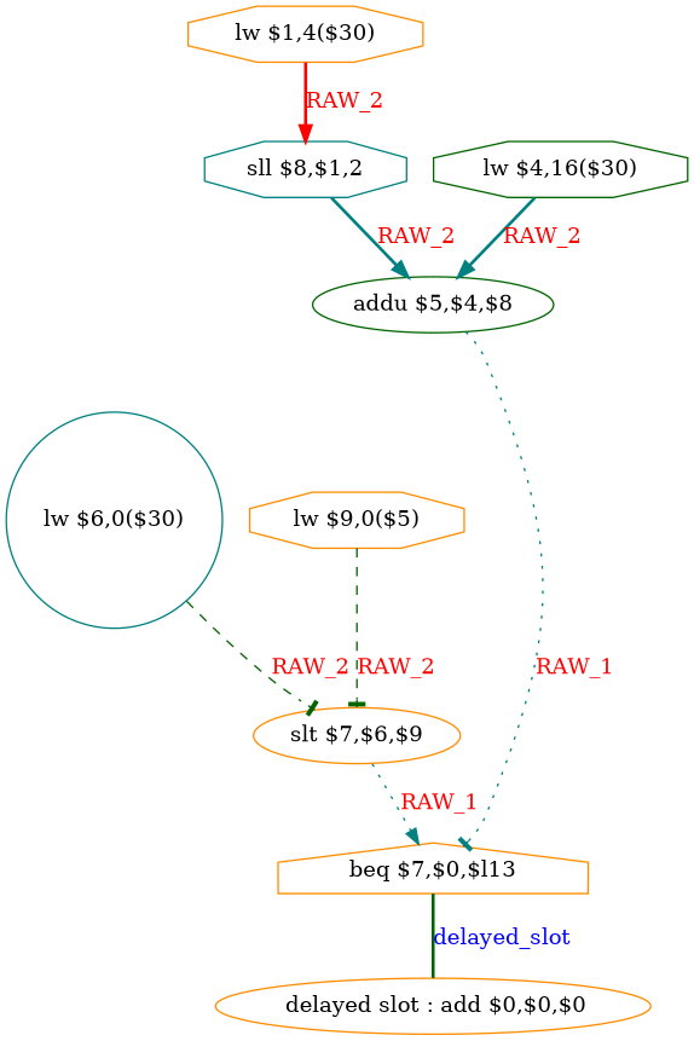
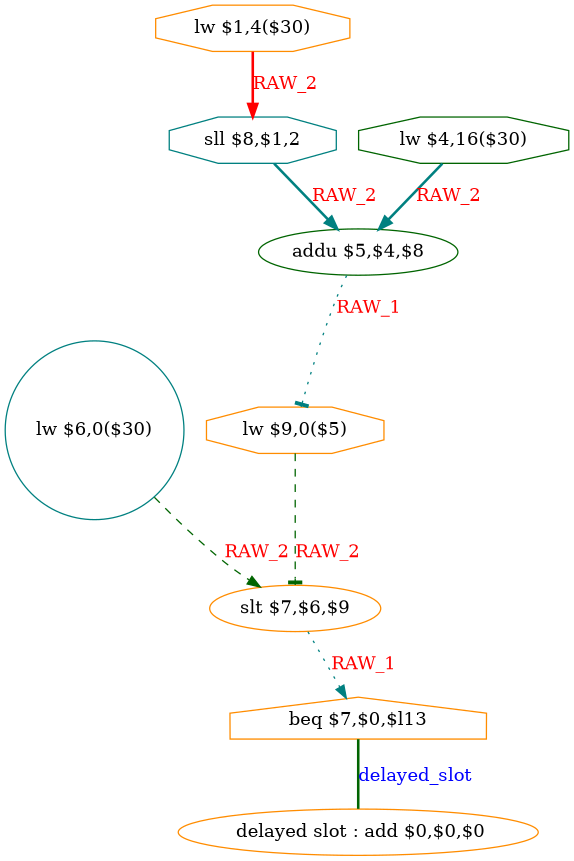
  digraph {
    node [color=darkorange shape=octagon]
    edge [color=teal fontcolor=red style=bold arrowhead=normal]
    n1 [label=" delayed slot : add $0,$0,$0" shape=ellipse]
    n2 [label="beq $7,$0,$l13" shape=house]
    n3 [label="lw $1,4($30)"]
    n4 [color=teal label="sll $8,$1,2"]
    n5 [color=darkgreen label="addu $5,$4,$8" shape=ellipse]
    n6 [label="lw $9,0($5)"]
    n7 [label="slt $7,$6,$9" shape=ellipse]
    n8 [color=darkgreen label="lw $4,16($30)"]
    n9 [color=teal label="lw $6,0($30)" shape=circle]
    n2 -> n1 [color=darkgreen dir=none fontcolor=blue label=delayed_slot arrowhead=""]
    n3 -> n4 [color=red label=RAW_2]
    n4 -> n5 [label=RAW_2]
-   n5 -> n2 [arrowhead=tee label=RAW_1 style=dotted]
+   n5 -> n6 [arrowhead=tee label=RAW_1 style=dotted]
    n6 -> n7 [arrowhead=tee color=darkgreen label=RAW_2 style=dashed]
    n7 -> n2 [label=RAW_1 style=dotted]
    n8 -> n5 [label=RAW_2]
-   n9 -> n7 [arrowhead=tee color=darkgreen label=RAW_2 style=dashed]
+   n9 -> n7 [color=darkgreen label=RAW_2 style=dashed]
  }
